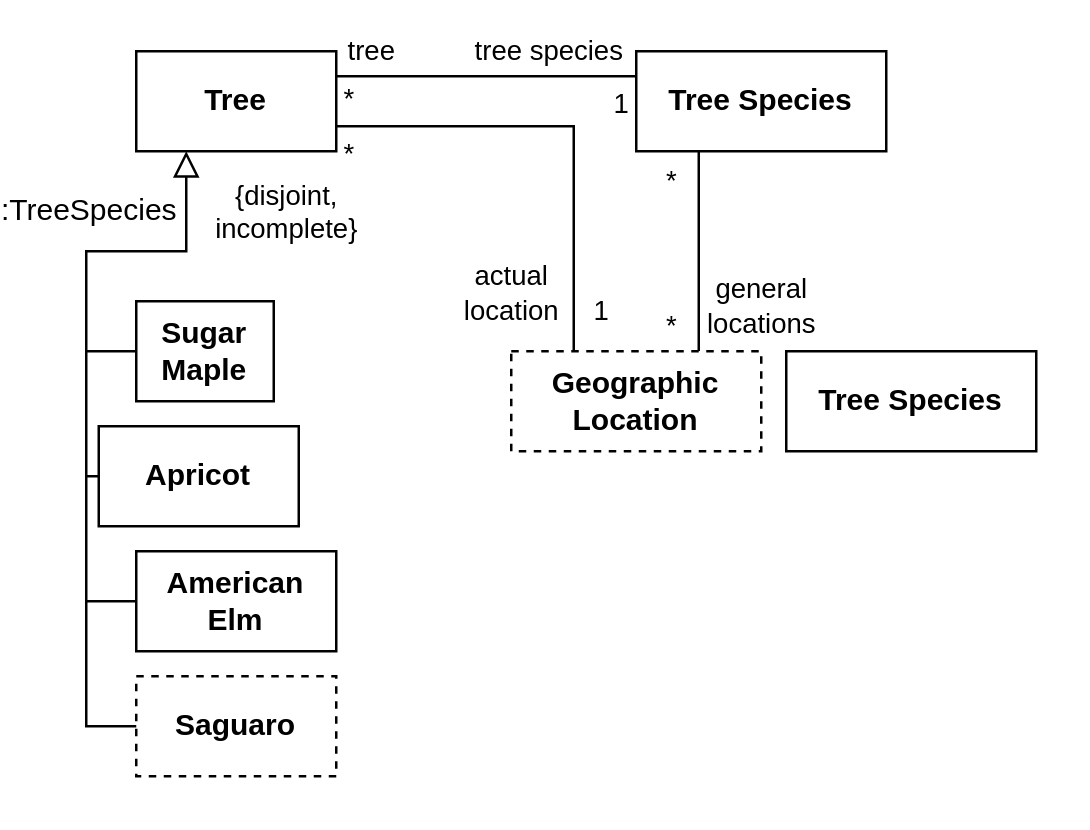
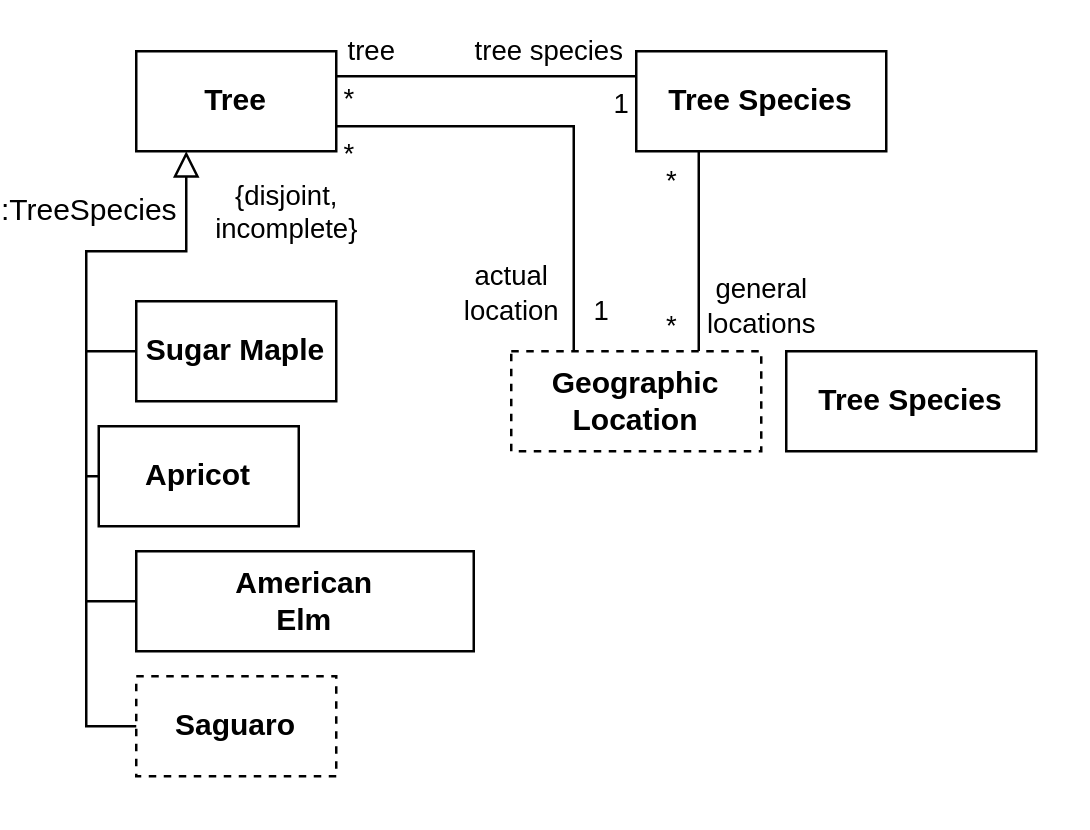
  <mxCell id="0" />
  <mxCell id="1" parent="0" />
  <mxCell id="2" style="edgeStyle=orthogonalEdgeStyle;rounded=0;orthogonalLoop=1;jettySize=auto;html=1;exitX=1;exitY=0.25;exitDx=0;exitDy=0;entryX=0;entryY=0.25;entryDx=0;entryDy=0;endArrow=none;endFill=0;" edge="1" parent="1" source="11" target="21"><mxGeometry relative="1" as="geometry" /></mxCell>
  <mxCell id="3" value="tree" style="edgeLabel;html=1;align=center;verticalAlign=middle;resizable=0;points=[];" vertex="1" connectable="0" parent="2"><mxGeometry x="-0.486" y="-1" relative="1" as="geometry"><mxPoint x="-18" y="-12" as="offset" /></mxGeometry></mxCell>
  <mxCell id="4" value="tree species" style="edgeLabel;html=1;align=center;verticalAlign=middle;resizable=0;points=[];" vertex="1" connectable="0" parent="2"><mxGeometry x="0.414" y="1" relative="1" as="geometry"><mxPoint x="-1" y="-10" as="offset" /></mxGeometry></mxCell>
  <mxCell id="5" value="1" style="edgeLabel;html=1;align=center;verticalAlign=middle;resizable=0;points=[];" vertex="1" connectable="0" parent="2"><mxGeometry x="0.486" relative="1" as="geometry"><mxPoint x="24" y="10" as="offset" /></mxGeometry></mxCell>
  <mxCell id="6" value="*" style="edgeLabel;html=1;align=center;verticalAlign=middle;resizable=0;points=[];" vertex="1" connectable="0" parent="2"><mxGeometry x="-0.671" y="2" relative="1" as="geometry"><mxPoint x="-16" y="10" as="offset" /></mxGeometry></mxCell>
  <mxCell id="7" value="*" style="edgeLabel;html=1;align=center;verticalAlign=middle;resizable=0;points=[];" vertex="1" connectable="0" parent="2"><mxGeometry x="-0.671" y="2" relative="1" as="geometry"><mxPoint x="-16" y="32" as="offset" /></mxGeometry></mxCell>
  <mxCell id="8" style="edgeStyle=orthogonalEdgeStyle;rounded=0;orthogonalLoop=1;jettySize=auto;html=1;exitX=1;exitY=0.75;exitDx=0;exitDy=0;entryX=0.25;entryY=0;entryDx=0;entryDy=0;endArrow=none;endFill=0;" edge="1" parent="1" source="11" target="16"><mxGeometry relative="1" as="geometry" /></mxCell>
  <mxCell id="9" value="actual&lt;br&gt;location" style="edgeLabel;html=1;align=center;verticalAlign=middle;resizable=0;points=[];" vertex="1" connectable="0" parent="8"><mxGeometry x="0.687" y="-1" relative="1" as="geometry"><mxPoint x="-25" y="5" as="offset" /></mxGeometry></mxCell>
  <mxCell id="10" value="1" style="edgeLabel;html=1;align=center;verticalAlign=middle;resizable=0;points=[];" vertex="1" connectable="0" parent="8"><mxGeometry x="0.773" relative="1" as="geometry"><mxPoint x="10" y="4" as="offset" /></mxGeometry></mxCell>
  <mxCell id="11" value="&lt;b&gt;Tree&lt;/b&gt;" style="fontStyle=0;html=1;whiteSpace=wrap;" parent="1" vertex="1"><mxGeometry x="40" y="20" width="80" height="40" as="geometry" /></mxCell>
  <mxCell id="12" style="edgeStyle=orthogonalEdgeStyle;rounded=0;orthogonalLoop=1;jettySize=auto;html=1;exitX=0.75;exitY=0;exitDx=0;exitDy=0;entryX=0.25;entryY=1;entryDx=0;entryDy=0;endArrow=none;endFill=0;" edge="1" parent="1" source="16" target="21"><mxGeometry relative="1" as="geometry" /></mxCell>
  <mxCell id="13" value="*" style="edgeLabel;html=1;align=center;verticalAlign=middle;resizable=0;points=[];" vertex="1" connectable="0" parent="12"><mxGeometry x="-0.575" relative="1" as="geometry"><mxPoint x="-12" y="6" as="offset" /></mxGeometry></mxCell>
  <mxCell id="14" value="*" style="edgeLabel;html=1;align=center;verticalAlign=middle;resizable=0;points=[];" vertex="1" connectable="0" parent="12"><mxGeometry x="0.65" y="-1" relative="1" as="geometry"><mxPoint x="-13" y="-3" as="offset" /></mxGeometry></mxCell>
  <mxCell id="15" value="general&lt;br&gt;locations" style="edgeLabel;html=1;align=center;verticalAlign=middle;resizable=0;points=[];" vertex="1" connectable="0" parent="12"><mxGeometry x="-0.45" y="-1" relative="1" as="geometry"><mxPoint x="23" y="3" as="offset" /></mxGeometry></mxCell>
  <mxCell id="16" value="&lt;b&gt;Geographic&lt;br&gt;Location&lt;br&gt;&lt;/b&gt;" style="fontStyle=0;html=1;whiteSpace=wrap;dashed=1;" parent="1" vertex="1"><mxGeometry x="190" y="140" width="100" height="40" as="geometry" /></mxCell>
  <mxCell id="17" style="edgeStyle=orthogonalEdgeStyle;rounded=0;orthogonalLoop=1;jettySize=auto;html=1;exitX=0;exitY=0.5;exitDx=0;exitDy=0;endArrow=none;endFill=0;" edge="1" parent="1" source="18"><mxGeometry relative="1" as="geometry"><mxPoint x="20" y="190" as="targetPoint" /></mxGeometry></mxCell>
  <mxCell id="18" value="&lt;b&gt;Apricot&lt;/b&gt;" style="fontStyle=0;html=1;whiteSpace=wrap;" parent="1" vertex="1"><mxGeometry x="25" y="170" width="80" height="40" as="geometry" /></mxCell>
  <mxCell id="19" style="edgeStyle=orthogonalEdgeStyle;rounded=0;orthogonalLoop=1;jettySize=auto;html=1;exitX=0;exitY=0.5;exitDx=0;exitDy=0;endArrow=none;endFill=0;" edge="1" parent="1" source="20"><mxGeometry relative="1" as="geometry"><mxPoint x="20" y="140" as="targetPoint" /></mxGeometry></mxCell>
- <mxCell id="20" value="&lt;b&gt;Sugar Maple&lt;/b&gt;" style="fontStyle=0;html=1;whiteSpace=wrap;" parent="1" vertex="1"><mxGeometry x="40" y="120" width="55" height="40" as="geometry" /></mxCell>
+ <mxCell id="20" value="&lt;b&gt;Sugar Maple&lt;/b&gt;" style="fontStyle=0;html=1;whiteSpace=wrap;" parent="1" vertex="1"><mxGeometry x="40" y="120" width="80" height="40" as="geometry" /></mxCell>
  <mxCell id="21" value="&lt;b&gt;Tree Species&lt;/b&gt;" style="fontStyle=0;html=1;whiteSpace=wrap;" vertex="1" parent="1"><mxGeometry x="240" y="20" width="100" height="40" as="geometry" /></mxCell>
  <mxCell id="22" value="&lt;b&gt;Tree Species&lt;/b&gt;" style="fontStyle=0;html=1;whiteSpace=wrap;" vertex="1" parent="1"><mxGeometry x="300" y="140" width="100" height="40" as="geometry" /></mxCell>
  <mxCell id="23" style="edgeStyle=orthogonalEdgeStyle;rounded=0;orthogonalLoop=1;jettySize=auto;html=1;exitX=0;exitY=0.5;exitDx=0;exitDy=0;endArrow=none;endFill=0;" edge="1" parent="1" source="24"><mxGeometry relative="1" as="geometry"><mxPoint x="20" y="240" as="targetPoint" /></mxGeometry></mxCell>
- <mxCell id="24" value="&lt;b&gt;American&lt;br&gt;Elm&lt;br&gt;&lt;/b&gt;" style="fontStyle=0;html=1;whiteSpace=wrap;" vertex="1" parent="1"><mxGeometry x="40" y="220" width="80" height="40" as="geometry" /></mxCell>
+ <mxCell id="24" value="&lt;b&gt;American&lt;br&gt;Elm&lt;br&gt;&lt;/b&gt;" style="fontStyle=0;html=1;whiteSpace=wrap;" vertex="1" parent="1"><mxGeometry x="40" y="220" width="135" height="40" as="geometry" /></mxCell>
  <mxCell id="25" value="&lt;b&gt;Saguaro&lt;/b&gt;" style="fontStyle=0;html=1;whiteSpace=wrap;dashed=1;" vertex="1" parent="1"><mxGeometry x="40" y="270" width="80" height="40" as="geometry" /></mxCell>
  <mxCell id="26" value="{disjoint,&lt;br&gt;incomplete}" style="endArrow=block;html=1;rounded=0;align=center;verticalAlign=bottom;endFill=0;labelBackgroundColor=none;endSize=8;exitX=0;exitY=0.5;exitDx=0;exitDy=0;entryX=0.25;entryY=1;entryDx=0;entryDy=0;" edge="1" parent="1" source="25" target="11"><mxGeometry x="0.724" y="-40" relative="1" as="geometry"><mxPoint x="300" y="240" as="sourcePoint" /><mxPoint x="80" y="60" as="targetPoint" /><Array as="points"><mxPoint x="20" y="290" /><mxPoint x="20" y="190" /><mxPoint x="20" y="100" /><mxPoint x="60" y="100" /></Array><mxPoint as="offset" /></mxGeometry></mxCell>
  <mxCell id="27" value=":TreeSpecies" style="resizable=0;html=1;align=center;verticalAlign=top;labelBackgroundColor=none;" connectable="0" vertex="1" parent="26"><mxGeometry relative="1" as="geometry"><mxPoint y="-95" as="offset" /></mxGeometry></mxCell>
